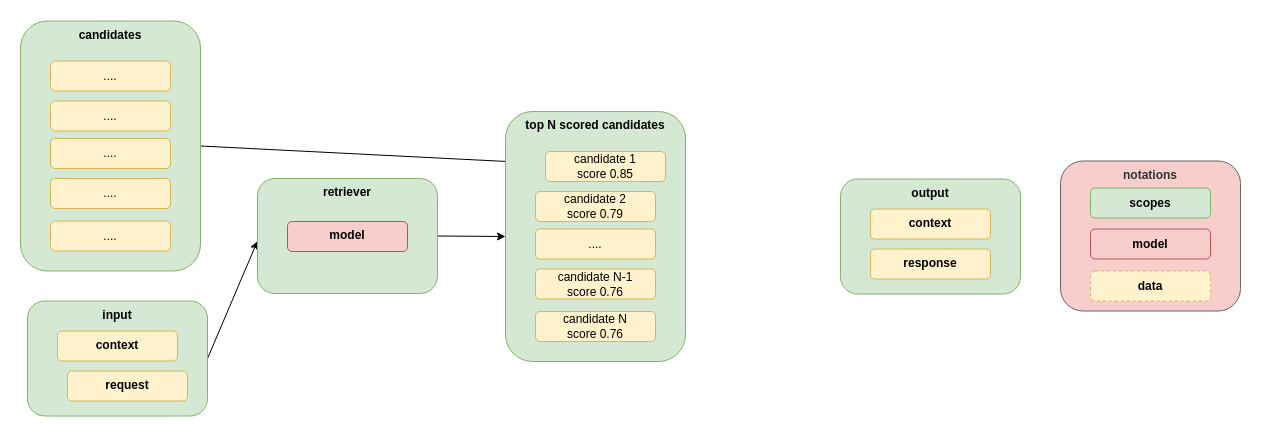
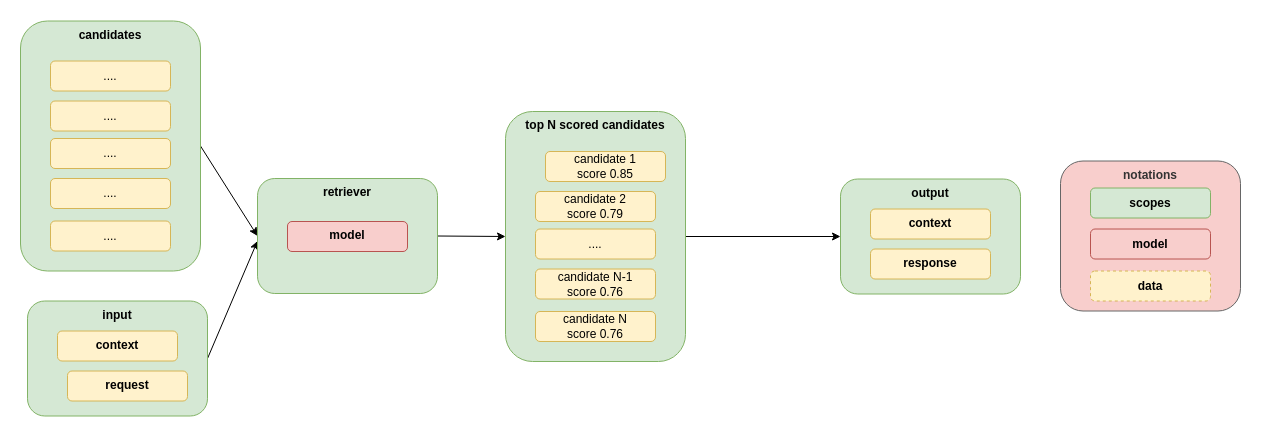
  <mxCell id="0" />
  <mxCell id="1" parent="0" />
- <mxCell id="2" style="edgeStyle=none;html=1;exitX=1;exitY=0.5;exitDx=0;exitDy=0;" parent="1" source="3" target="25" edge="1"><mxGeometry relative="1" as="geometry" /></mxCell>
+ <mxCell id="2" style="edgeStyle=none;html=1;exitX=1;exitY=0.5;exitDx=0;exitDy=0;entryX=0;entryY=0.5;entryDx=0;entryDy=0;" parent="1" source="3" target="21" edge="1"><mxGeometry relative="1" as="geometry" /></mxCell>
  <mxCell id="3" value="candidates" style="rounded=1;whiteSpace=wrap;html=1;verticalAlign=top;fillColor=#d5e8d4;strokeColor=#82b366;fontStyle=1" parent="1" vertex="1"><mxGeometry x="20" y="20.5" width="180" height="250" as="geometry" /></mxCell>
  <mxCell id="4" value="...." style="rounded=1;whiteSpace=wrap;html=1;fillColor=#fff2cc;strokeColor=#d6b656;" parent="1" vertex="1"><mxGeometry x="50" y="60.5" width="120" height="30" as="geometry" /></mxCell>
  <mxCell id="5" value="notations" style="rounded=1;whiteSpace=wrap;html=1;verticalAlign=top;fillColor=#f8cecc;strokeColor=#666666;fontStyle=1;fontColor=#333333;" parent="1" vertex="1"><mxGeometry x="1060" y="160.5" width="180" height="150" as="geometry" /></mxCell>
  <mxCell id="6" value="scopes" style="rounded=1;whiteSpace=wrap;html=1;fillColor=#d5e8d4;strokeColor=#82b366;fontStyle=1" parent="1" vertex="1"><mxGeometry x="1090" y="187.5" width="120" height="30" as="geometry" /></mxCell>
  <mxCell id="7" value="model" style="rounded=1;whiteSpace=wrap;html=1;fillColor=#f8cecc;strokeColor=#b85450;fontStyle=1" parent="1" vertex="1"><mxGeometry x="1090" y="228.5" width="120" height="30" as="geometry" /></mxCell>
  <mxCell id="8" value="data" style="rounded=1;whiteSpace=wrap;html=1;fillColor=#fff2cc;strokeColor=#d6b656;fontStyle=1;dashed=1;" parent="1" vertex="1"><mxGeometry x="1090" y="270.5" width="120" height="30" as="geometry" /></mxCell>
  <mxCell id="9" value="output" style="rounded=1;whiteSpace=wrap;html=1;verticalAlign=top;fillColor=#d5e8d4;strokeColor=#82b366;fontStyle=1" parent="1" vertex="1"><mxGeometry x="840" y="178.5" width="180" height="115" as="geometry" /></mxCell>
  <mxCell id="10" style="edgeStyle=none;html=1;exitX=1;exitY=0.5;exitDx=0;exitDy=0;" parent="1" source="11" edge="1"><mxGeometry relative="1" as="geometry"><mxPoint x="257" y="240.5" as="targetPoint" /></mxGeometry></mxCell>
  <mxCell id="11" value="input" style="rounded=1;whiteSpace=wrap;html=1;verticalAlign=top;fillColor=#d5e8d4;strokeColor=#82b366;fontStyle=1" parent="1" vertex="1"><mxGeometry x="27" y="300.5" width="180" height="115" as="geometry" /></mxCell>
  <mxCell id="12" value="request" style="rounded=1;whiteSpace=wrap;html=1;verticalAlign=top;fillColor=#fff2cc;strokeColor=#d6b656;fontStyle=1" parent="1" vertex="1"><mxGeometry x="67" y="370.5" width="120" height="30" as="geometry" /></mxCell>
  <mxCell id="13" value="context" style="rounded=1;whiteSpace=wrap;html=1;verticalAlign=top;fillColor=#fff2cc;strokeColor=#d6b656;fontStyle=1" parent="1" vertex="1"><mxGeometry x="57" y="330.5" width="120" height="30" as="geometry" /></mxCell>
  <mxCell id="14" value="response" style="rounded=1;whiteSpace=wrap;html=1;verticalAlign=top;fillColor=#fff2cc;strokeColor=#d6b656;fontStyle=1" parent="1" vertex="1"><mxGeometry x="870" y="248.5" width="120" height="30" as="geometry" /></mxCell>
  <mxCell id="15" value="context" style="rounded=1;whiteSpace=wrap;html=1;verticalAlign=top;fillColor=#fff2cc;strokeColor=#d6b656;fontStyle=1" parent="1" vertex="1"><mxGeometry x="870" y="208.5" width="120" height="30" as="geometry" /></mxCell>
  <mxCell id="16" value="...." style="rounded=1;whiteSpace=wrap;html=1;fillColor=#fff2cc;strokeColor=#d6b656;" parent="1" vertex="1"><mxGeometry x="50" y="100.5" width="120" height="30" as="geometry" /></mxCell>
  <mxCell id="17" value="...." style="rounded=1;whiteSpace=wrap;html=1;fillColor=#fff2cc;strokeColor=#d6b656;" parent="1" vertex="1"><mxGeometry x="50" y="138" width="120" height="30" as="geometry" /></mxCell>
  <mxCell id="18" value="...." style="rounded=1;whiteSpace=wrap;html=1;fillColor=#fff2cc;strokeColor=#d6b656;" parent="1" vertex="1"><mxGeometry x="50" y="178" width="120" height="30" as="geometry" /></mxCell>
  <mxCell id="19" value="...." style="rounded=1;whiteSpace=wrap;html=1;fillColor=#fff2cc;strokeColor=#d6b656;" parent="1" vertex="1"><mxGeometry x="50" y="220.5" width="120" height="30" as="geometry" /></mxCell>
  <mxCell id="20" style="edgeStyle=none;html=1;exitX=1;exitY=0.5;exitDx=0;exitDy=0;entryX=0;entryY=0.5;entryDx=0;entryDy=0;" parent="1" source="21" target="24" edge="1"><mxGeometry relative="1" as="geometry" /></mxCell>
  <mxCell id="21" value="retriever" style="rounded=1;whiteSpace=wrap;html=1;verticalAlign=top;fillColor=#d5e8d4;strokeColor=#82b366;fontStyle=1" parent="1" vertex="1"><mxGeometry x="257" y="178" width="180" height="115" as="geometry" /></mxCell>
  <mxCell id="22" value="model" style="rounded=1;whiteSpace=wrap;html=1;verticalAlign=top;fillColor=#f8cecc;strokeColor=#b85450;fontStyle=1" parent="1" vertex="1"><mxGeometry x="287" y="221" width="120" height="30" as="geometry" /></mxCell>
+ <mxCell id="23" style="edgeStyle=none;html=1;exitX=1;exitY=0.5;exitDx=0;exitDy=0;entryX=0;entryY=0.5;entryDx=0;entryDy=0;" parent="1" source="24" target="9" edge="1"><mxGeometry relative="1" as="geometry" /></mxCell>
  <mxCell id="24" value="top N scored candidates" style="rounded=1;whiteSpace=wrap;html=1;verticalAlign=top;fillColor=#d5e8d4;strokeColor=#82b366;fontStyle=1" parent="1" vertex="1"><mxGeometry x="505" y="111" width="180" height="250" as="geometry" /></mxCell>
  <mxCell id="25" value="candidate 1&lt;br&gt;score 0.85" style="rounded=1;whiteSpace=wrap;html=1;fillColor=#fff2cc;strokeColor=#d6b656;" parent="1" vertex="1"><mxGeometry x="545" y="151" width="120" height="30" as="geometry" /></mxCell>
  <mxCell id="26" value="candidate 2&lt;br&gt;score 0.79" style="rounded=1;whiteSpace=wrap;html=1;fillColor=#fff2cc;strokeColor=#d6b656;" parent="1" vertex="1"><mxGeometry x="535" y="191" width="120" height="30" as="geometry" /></mxCell>
  <mxCell id="27" value="...." style="rounded=1;whiteSpace=wrap;html=1;fillColor=#fff2cc;strokeColor=#d6b656;" parent="1" vertex="1"><mxGeometry x="535" y="228.5" width="120" height="30" as="geometry" /></mxCell>
  <mxCell id="28" value="candidate N-1 &lt;br&gt;score 0.76" style="rounded=1;whiteSpace=wrap;html=1;fillColor=#fff2cc;strokeColor=#d6b656;" parent="1" vertex="1"><mxGeometry x="535" y="268.5" width="120" height="30" as="geometry" /></mxCell>
  <mxCell id="29" value="candidate N&lt;br&gt;score 0.76" style="rounded=1;whiteSpace=wrap;html=1;fillColor=#fff2cc;strokeColor=#d6b656;" parent="1" vertex="1"><mxGeometry x="535" y="311" width="120" height="30" as="geometry" /></mxCell>
